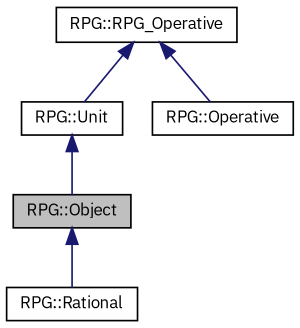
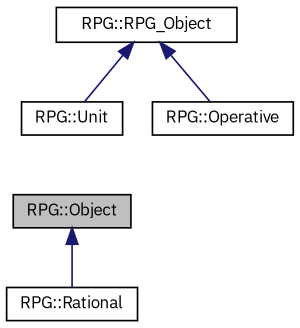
  digraph {
    fontname="IBM Plex Sans"
    node [color=black fillcolor=white fontname="IBM Plex Sans" fontsize=10 shape=record style=filled]
    edge [color=midnightblue dir=back fontname="IBM Plex Sans" fontsize=10 labelfontname=Helvetica labelfontsize=10 style=solid]
    n1 [fillcolor=grey75 fontcolor=black height=0.2 label="RPG::Object" width=0.4]
    n2 [height=0.2 label="RPG::Rational" width=0.4]
    n3 [height=0.2 label="RPG::Unit" width=0.4]
-   n4 [height=0.2 label="RPG::RPG_Operative" width=0.4]
+   n4 [height=0.2 label="RPG::RPG_Object" width=0.4]
    n5 [height=0.2 label="RPG::Operative" width=0.4]
    n1 -> n2
-   n3 -> n1
    n4 -> n3
    n4 -> n5
  }
